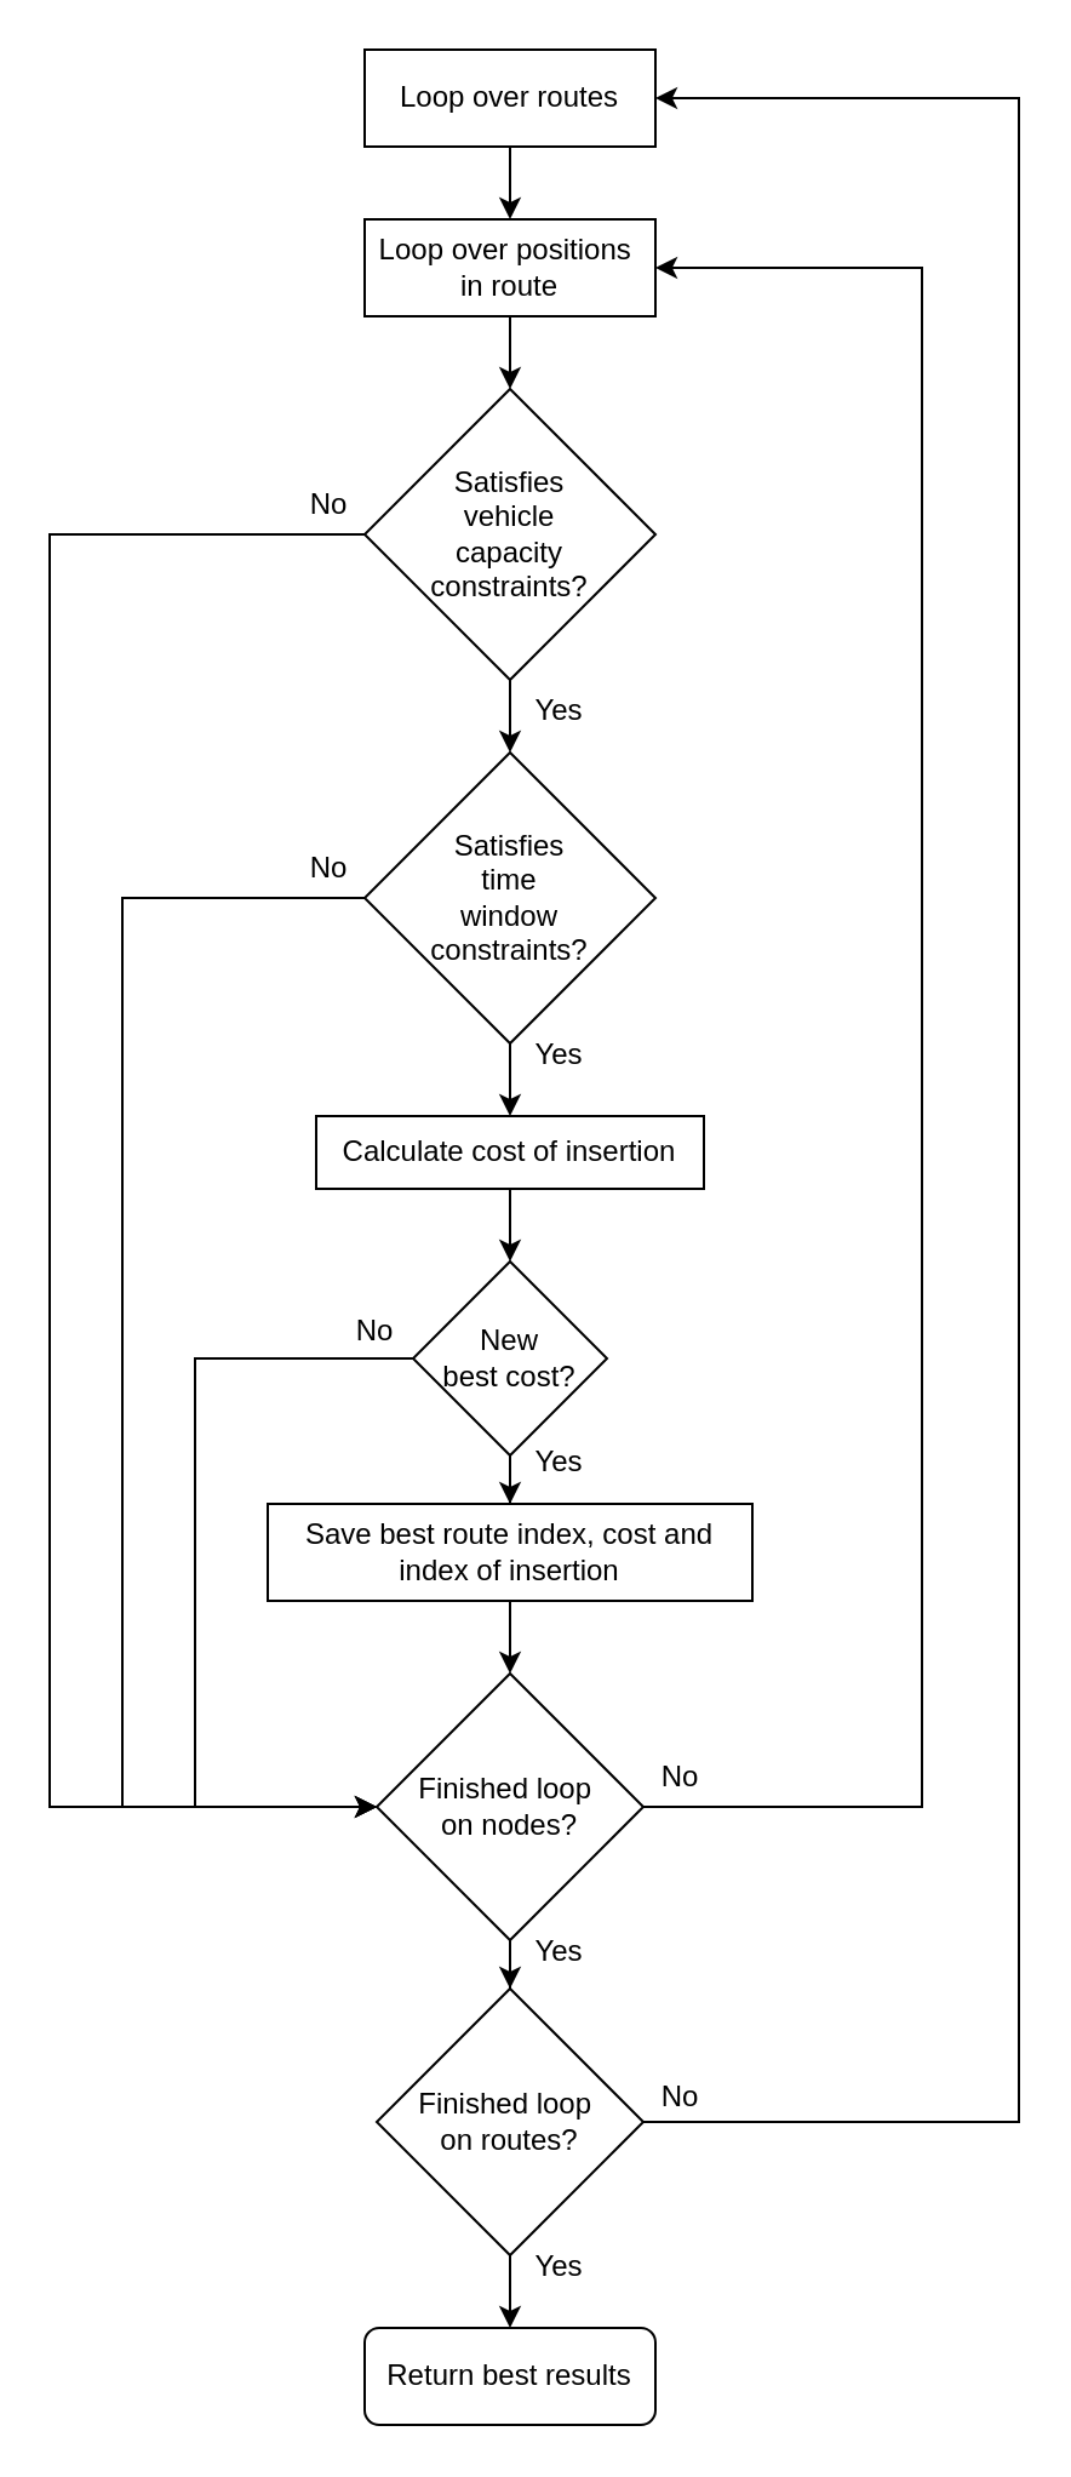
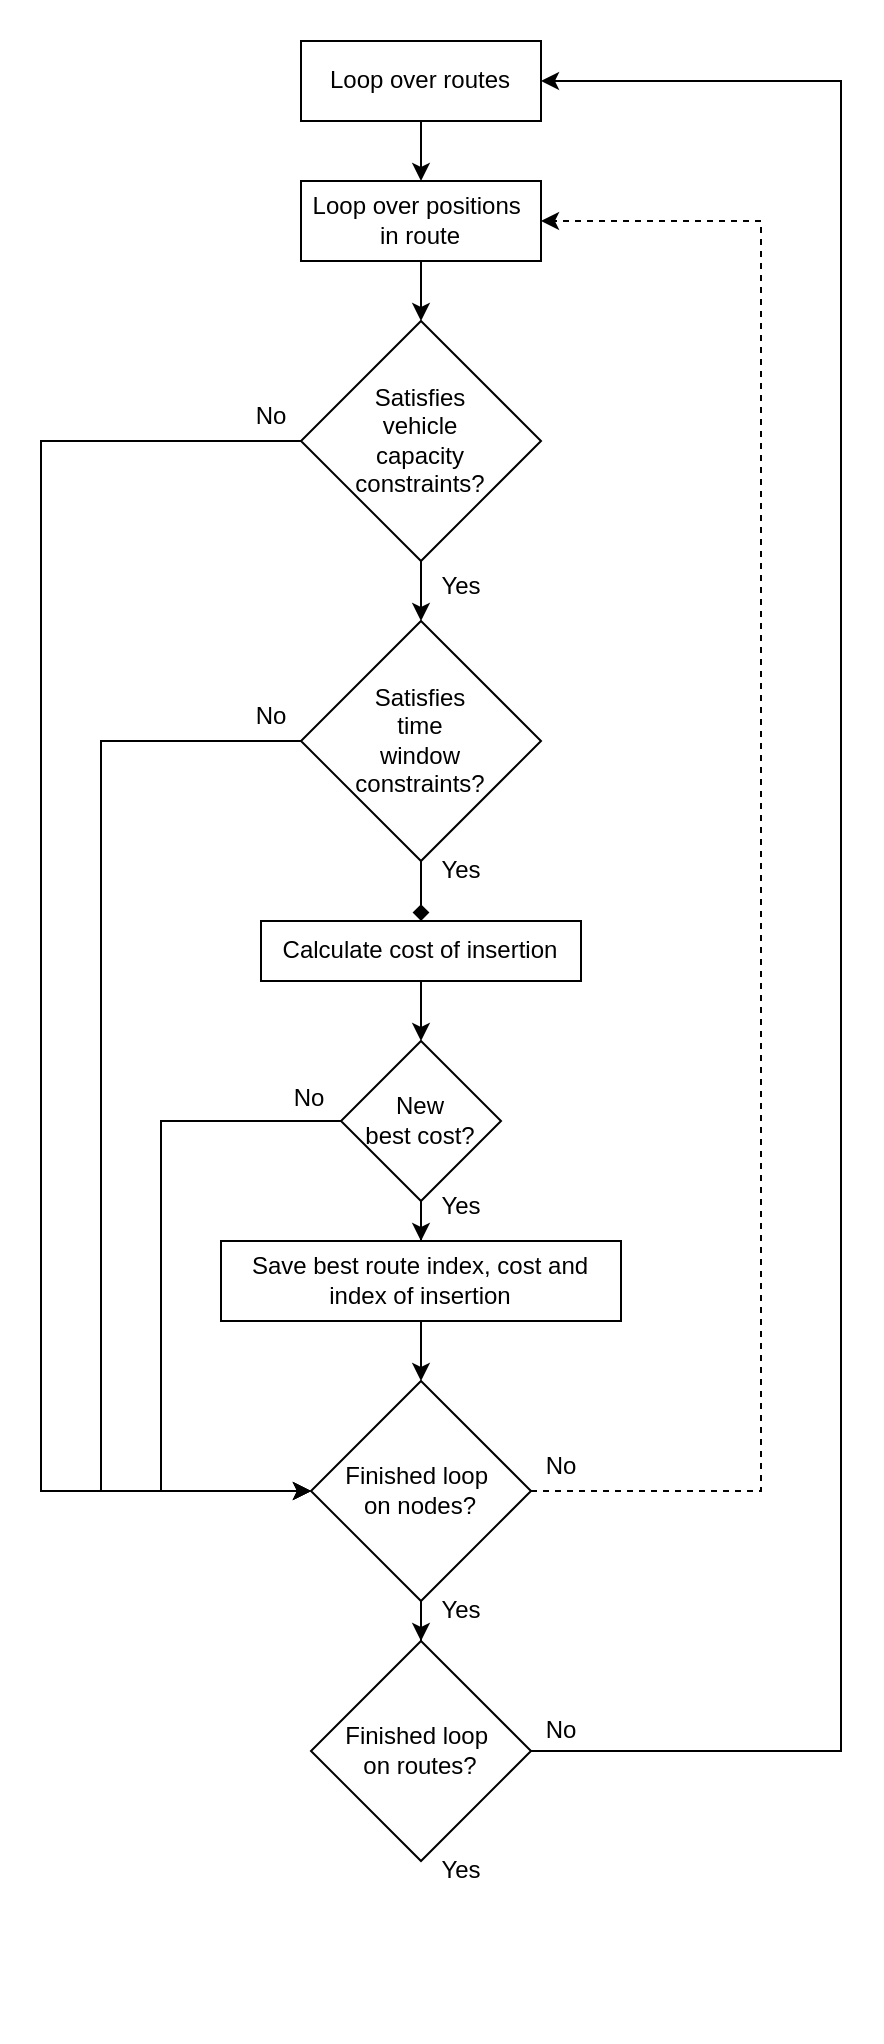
  <mxCell id="0" />
  <mxCell id="1" parent="0" />
  <mxCell id="2" value="" style="edgeStyle=orthogonalEdgeStyle;rounded=0;orthogonalLoop=1;jettySize=auto;html=1;fontFamily=Helvetica;fontSize=12;fontColor=default;" edge="1" parent="1" source="3" target="5"><mxGeometry relative="1" as="geometry" /></mxCell>
  <mxCell id="3" value="Loop over routes" style="whiteSpace=wrap;html=1;fillColor=none;rounded=0;" vertex="1" parent="1"><mxGeometry x="150" y="20" width="120" height="40" as="geometry" /></mxCell>
  <mxCell id="4" value="" style="edgeStyle=orthogonalEdgeStyle;rounded=0;orthogonalLoop=1;jettySize=auto;html=1;fontFamily=Helvetica;fontSize=12;fontColor=default;" edge="1" parent="1" source="5"><mxGeometry relative="1" as="geometry"><mxPoint x="210" y="160" as="targetPoint" /></mxGeometry></mxCell>
  <mxCell id="5" value="&lt;div&gt;Loop over positions&amp;nbsp;&lt;/div&gt;&lt;div&gt;in route&lt;/div&gt;" style="whiteSpace=wrap;html=1;fillColor=none;rounded=0;" vertex="1" parent="1"><mxGeometry x="150" y="90" width="120" height="40" as="geometry" /></mxCell>
  <mxCell id="6" value="" style="edgeStyle=orthogonalEdgeStyle;rounded=0;orthogonalLoop=1;jettySize=auto;html=1;fontFamily=Helvetica;fontSize=12;fontColor=default;" edge="1" parent="1" source="8" target="11"><mxGeometry relative="1" as="geometry" /></mxCell>
  <mxCell id="7" style="edgeStyle=orthogonalEdgeStyle;rounded=0;orthogonalLoop=1;jettySize=auto;html=1;exitX=0;exitY=0.5;exitDx=0;exitDy=0;entryX=0;entryY=0.5;entryDx=0;entryDy=0;fontFamily=Helvetica;fontSize=12;fontColor=default;" edge="1" parent="1" source="8" target="25"><mxGeometry relative="1" as="geometry"><Array as="points"><mxPoint x="20" y="220" /><mxPoint x="20" y="745" /></Array></mxGeometry></mxCell>
  <mxCell id="8" value="&lt;div&gt;Satisfies &lt;br&gt;&lt;/div&gt;&lt;div&gt;vehicle&lt;/div&gt;&lt;div&gt;capacity&lt;/div&gt;&lt;div&gt;constraints?&lt;/div&gt;" style="rhombus;whiteSpace=wrap;html=1;rounded=0;strokeColor=default;align=center;verticalAlign=middle;fontFamily=Helvetica;fontSize=12;fontColor=default;fillColor=none;" vertex="1" parent="1"><mxGeometry x="150" y="160" width="120" height="120" as="geometry" /></mxCell>
- <mxCell id="9" value="" style="edgeStyle=orthogonalEdgeStyle;rounded=0;orthogonalLoop=1;jettySize=auto;html=1;fontFamily=Helvetica;fontSize=12;fontColor=default;" edge="1" parent="1" source="11" target="14"><mxGeometry relative="1" as="geometry" /></mxCell>
+ <mxCell id="9" value="" style="edgeStyle=orthogonalEdgeStyle;rounded=0;orthogonalLoop=1;jettySize=auto;html=1;fontFamily=Helvetica;fontSize=12;fontColor=default;endArrow=diamond;" edge="1" parent="1" source="11" target="14"><mxGeometry relative="1" as="geometry" /></mxCell>
  <mxCell id="10" style="edgeStyle=orthogonalEdgeStyle;rounded=0;orthogonalLoop=1;jettySize=auto;html=1;exitX=0;exitY=0.5;exitDx=0;exitDy=0;entryX=0;entryY=0.5;entryDx=0;entryDy=0;fontFamily=Helvetica;fontSize=12;fontColor=default;" edge="1" parent="1" source="11" target="25"><mxGeometry relative="1" as="geometry"><Array as="points"><mxPoint x="50" y="370" /><mxPoint x="50" y="745" /></Array></mxGeometry></mxCell>
  <mxCell id="11" value="&lt;div&gt;Satisfies &lt;br&gt;&lt;/div&gt;&lt;div&gt;time &lt;br&gt;&lt;/div&gt;&lt;div&gt;window&lt;/div&gt;&lt;div&gt;constraints?&lt;/div&gt;" style="rhombus;whiteSpace=wrap;html=1;rounded=0;strokeColor=default;align=center;verticalAlign=middle;fontFamily=Helvetica;fontSize=12;fontColor=default;fillColor=none;" vertex="1" parent="1"><mxGeometry x="150" y="310" width="120" height="120" as="geometry" /></mxCell>
  <mxCell id="12" value="Yes" style="text;html=1;align=center;verticalAlign=middle;resizable=0;points=[];autosize=1;strokeColor=none;fillColor=none;fontFamily=Helvetica;fontSize=12;fontColor=default;" vertex="1" parent="1"><mxGeometry x="210" y="278" width="40" height="30" as="geometry" /></mxCell>
  <mxCell id="13" value="" style="edgeStyle=orthogonalEdgeStyle;rounded=0;orthogonalLoop=1;jettySize=auto;html=1;fontFamily=Helvetica;fontSize=12;fontColor=default;" edge="1" parent="1" source="14" target="17"><mxGeometry relative="1" as="geometry" /></mxCell>
  <mxCell id="14" value="Calculate cost of insertion" style="whiteSpace=wrap;html=1;fillColor=none;rounded=0;" vertex="1" parent="1"><mxGeometry x="130" y="460" width="160" height="30" as="geometry" /></mxCell>
  <mxCell id="15" value="" style="edgeStyle=orthogonalEdgeStyle;rounded=0;orthogonalLoop=1;jettySize=auto;html=1;fontFamily=Helvetica;fontSize=12;fontColor=default;" edge="1" parent="1" source="17" target="20"><mxGeometry relative="1" as="geometry" /></mxCell>
  <mxCell id="16" style="edgeStyle=orthogonalEdgeStyle;rounded=0;orthogonalLoop=1;jettySize=auto;html=1;exitX=0;exitY=0.5;exitDx=0;exitDy=0;entryX=0;entryY=0.5;entryDx=0;entryDy=0;fontFamily=Helvetica;fontSize=12;fontColor=default;" edge="1" parent="1" source="17" target="25"><mxGeometry relative="1" as="geometry"><Array as="points"><mxPoint x="80" y="560" /><mxPoint x="80" y="745" /></Array></mxGeometry></mxCell>
  <mxCell id="17" value="&lt;div&gt;New&lt;/div&gt;&lt;div&gt;best cost?&lt;/div&gt;" style="rhombus;whiteSpace=wrap;html=1;rounded=0;strokeColor=default;align=center;verticalAlign=middle;fontFamily=Helvetica;fontSize=12;fontColor=default;fillColor=none;" vertex="1" parent="1"><mxGeometry x="170" y="520" width="80" height="80" as="geometry" /></mxCell>
  <mxCell id="18" value="Yes" style="text;html=1;align=center;verticalAlign=middle;resizable=0;points=[];autosize=1;strokeColor=none;fillColor=none;fontFamily=Helvetica;fontSize=12;fontColor=default;" vertex="1" parent="1"><mxGeometry x="210" y="420" width="40" height="30" as="geometry" /></mxCell>
  <mxCell id="19" style="edgeStyle=orthogonalEdgeStyle;rounded=0;orthogonalLoop=1;jettySize=auto;html=1;fontFamily=Helvetica;fontSize=12;fontColor=default;" edge="1" parent="1" source="20" target="25"><mxGeometry relative="1" as="geometry"><mxPoint x="210" y="690" as="targetPoint" /></mxGeometry></mxCell>
  <mxCell id="20" value="Save best route index, cost and index of insertion" style="whiteSpace=wrap;html=1;fillColor=none;rounded=0;" vertex="1" parent="1"><mxGeometry x="110" y="620" width="200" height="40" as="geometry" /></mxCell>
  <mxCell id="21" value="Yes" style="text;html=1;align=center;verticalAlign=middle;resizable=0;points=[];autosize=1;strokeColor=none;fillColor=none;fontFamily=Helvetica;fontSize=12;fontColor=default;" vertex="1" parent="1"><mxGeometry x="210" y="588" width="40" height="30" as="geometry" /></mxCell>
  <mxCell id="22" value="No" style="text;html=1;align=center;verticalAlign=middle;resizable=0;points=[];autosize=1;strokeColor=none;fillColor=none;fontFamily=Helvetica;fontSize=12;fontColor=default;" vertex="1" parent="1"><mxGeometry x="134" y="534" width="40" height="30" as="geometry" /></mxCell>
- <mxCell id="23" style="edgeStyle=orthogonalEdgeStyle;rounded=0;orthogonalLoop=1;jettySize=auto;html=1;exitX=1;exitY=0.5;exitDx=0;exitDy=0;entryX=1;entryY=0.5;entryDx=0;entryDy=0;fontFamily=Helvetica;fontSize=12;fontColor=default;" edge="1" parent="1" source="25" target="5"><mxGeometry relative="1" as="geometry"><Array as="points"><mxPoint x="380" y="745" /><mxPoint x="380" y="110" /></Array></mxGeometry></mxCell>
+ <mxCell id="23" style="edgeStyle=orthogonalEdgeStyle;rounded=0;orthogonalLoop=1;jettySize=auto;html=1;exitX=1;exitY=0.5;exitDx=0;exitDy=0;entryX=1;entryY=0.5;entryDx=0;entryDy=0;fontFamily=Helvetica;fontSize=12;fontColor=default;dashed=1;" edge="1" parent="1" source="25" target="5"><mxGeometry relative="1" as="geometry"><Array as="points"><mxPoint x="380" y="745" /><mxPoint x="380" y="110" /></Array></mxGeometry></mxCell>
  <mxCell id="24" value="" style="edgeStyle=orthogonalEdgeStyle;rounded=0;orthogonalLoop=1;jettySize=auto;html=1;fontFamily=Helvetica;fontSize=12;fontColor=default;" edge="1" parent="1" source="25" target="29"><mxGeometry relative="1" as="geometry" /></mxCell>
  <mxCell id="25" value="&lt;div&gt;Finished loop&amp;nbsp;&lt;/div&gt;&lt;div&gt;on nodes?&lt;/div&gt;" style="rhombus;whiteSpace=wrap;html=1;rounded=0;strokeColor=default;align=center;verticalAlign=middle;fontFamily=Helvetica;fontSize=12;fontColor=default;fillColor=none;" vertex="1" parent="1"><mxGeometry x="155" y="690" width="110" height="110" as="geometry" /></mxCell>
  <mxCell id="26" value="No" style="text;html=1;align=center;verticalAlign=middle;resizable=0;points=[];autosize=1;strokeColor=none;fillColor=none;fontFamily=Helvetica;fontSize=12;fontColor=default;" vertex="1" parent="1"><mxGeometry x="260" y="718" width="40" height="30" as="geometry" /></mxCell>
  <mxCell id="27" style="edgeStyle=orthogonalEdgeStyle;rounded=0;orthogonalLoop=1;jettySize=auto;html=1;entryX=1;entryY=0.5;entryDx=0;entryDy=0;fontFamily=Helvetica;fontSize=12;fontColor=default;" edge="1" parent="1" source="29" target="3"><mxGeometry relative="1" as="geometry"><Array as="points"><mxPoint x="420" y="875" /><mxPoint x="420" y="40" /></Array></mxGeometry></mxCell>
- <mxCell id="28" value="" style="edgeStyle=orthogonalEdgeStyle;rounded=0;orthogonalLoop=1;jettySize=auto;html=1;fontFamily=Helvetica;fontSize=12;fontColor=default;" edge="1" parent="1" source="29" target="34"><mxGeometry relative="1" as="geometry" /></mxCell>
  <mxCell id="29" value="&lt;div&gt;Finished loop&amp;nbsp;&lt;/div&gt;&lt;div&gt;on routes?&lt;/div&gt;" style="rhombus;whiteSpace=wrap;html=1;rounded=0;strokeColor=default;align=center;verticalAlign=middle;fontFamily=Helvetica;fontSize=12;fontColor=default;fillColor=none;" vertex="1" parent="1"><mxGeometry x="155" y="820" width="110" height="110" as="geometry" /></mxCell>
  <mxCell id="30" value="No" style="text;html=1;align=center;verticalAlign=middle;resizable=0;points=[];autosize=1;strokeColor=none;fillColor=none;fontFamily=Helvetica;fontSize=12;fontColor=default;" vertex="1" parent="1"><mxGeometry x="260" y="850" width="40" height="30" as="geometry" /></mxCell>
  <mxCell id="31" value="No" style="text;html=1;align=center;verticalAlign=middle;resizable=0;points=[];autosize=1;strokeColor=none;fillColor=none;fontFamily=Helvetica;fontSize=12;fontColor=default;" vertex="1" parent="1"><mxGeometry x="115" y="193" width="40" height="30" as="geometry" /></mxCell>
  <mxCell id="32" value="No" style="text;html=1;align=center;verticalAlign=middle;resizable=0;points=[];autosize=1;strokeColor=none;fillColor=none;fontFamily=Helvetica;fontSize=12;fontColor=default;" vertex="1" parent="1"><mxGeometry x="115" y="343" width="40" height="30" as="geometry" /></mxCell>
  <mxCell id="33" value="Yes" style="text;html=1;align=center;verticalAlign=middle;resizable=0;points=[];autosize=1;strokeColor=none;fillColor=none;fontFamily=Helvetica;fontSize=12;fontColor=default;" vertex="1" parent="1"><mxGeometry x="210" y="790" width="40" height="30" as="geometry" /></mxCell>
- <mxCell id="34" value="Return best results" style="rounded=1;whiteSpace=wrap;html=1;strokeColor=default;align=center;verticalAlign=middle;fontFamily=Helvetica;fontSize=12;fontColor=default;fillColor=none;" vertex="1" parent="1"><mxGeometry x="150" y="960" width="120" height="40" as="geometry" /></mxCell>
  <mxCell id="35" value="Yes" style="text;html=1;align=center;verticalAlign=middle;resizable=0;points=[];autosize=1;strokeColor=none;fillColor=none;fontFamily=Helvetica;fontSize=12;fontColor=default;" vertex="1" parent="1"><mxGeometry x="210" y="920" width="40" height="30" as="geometry" /></mxCell>
